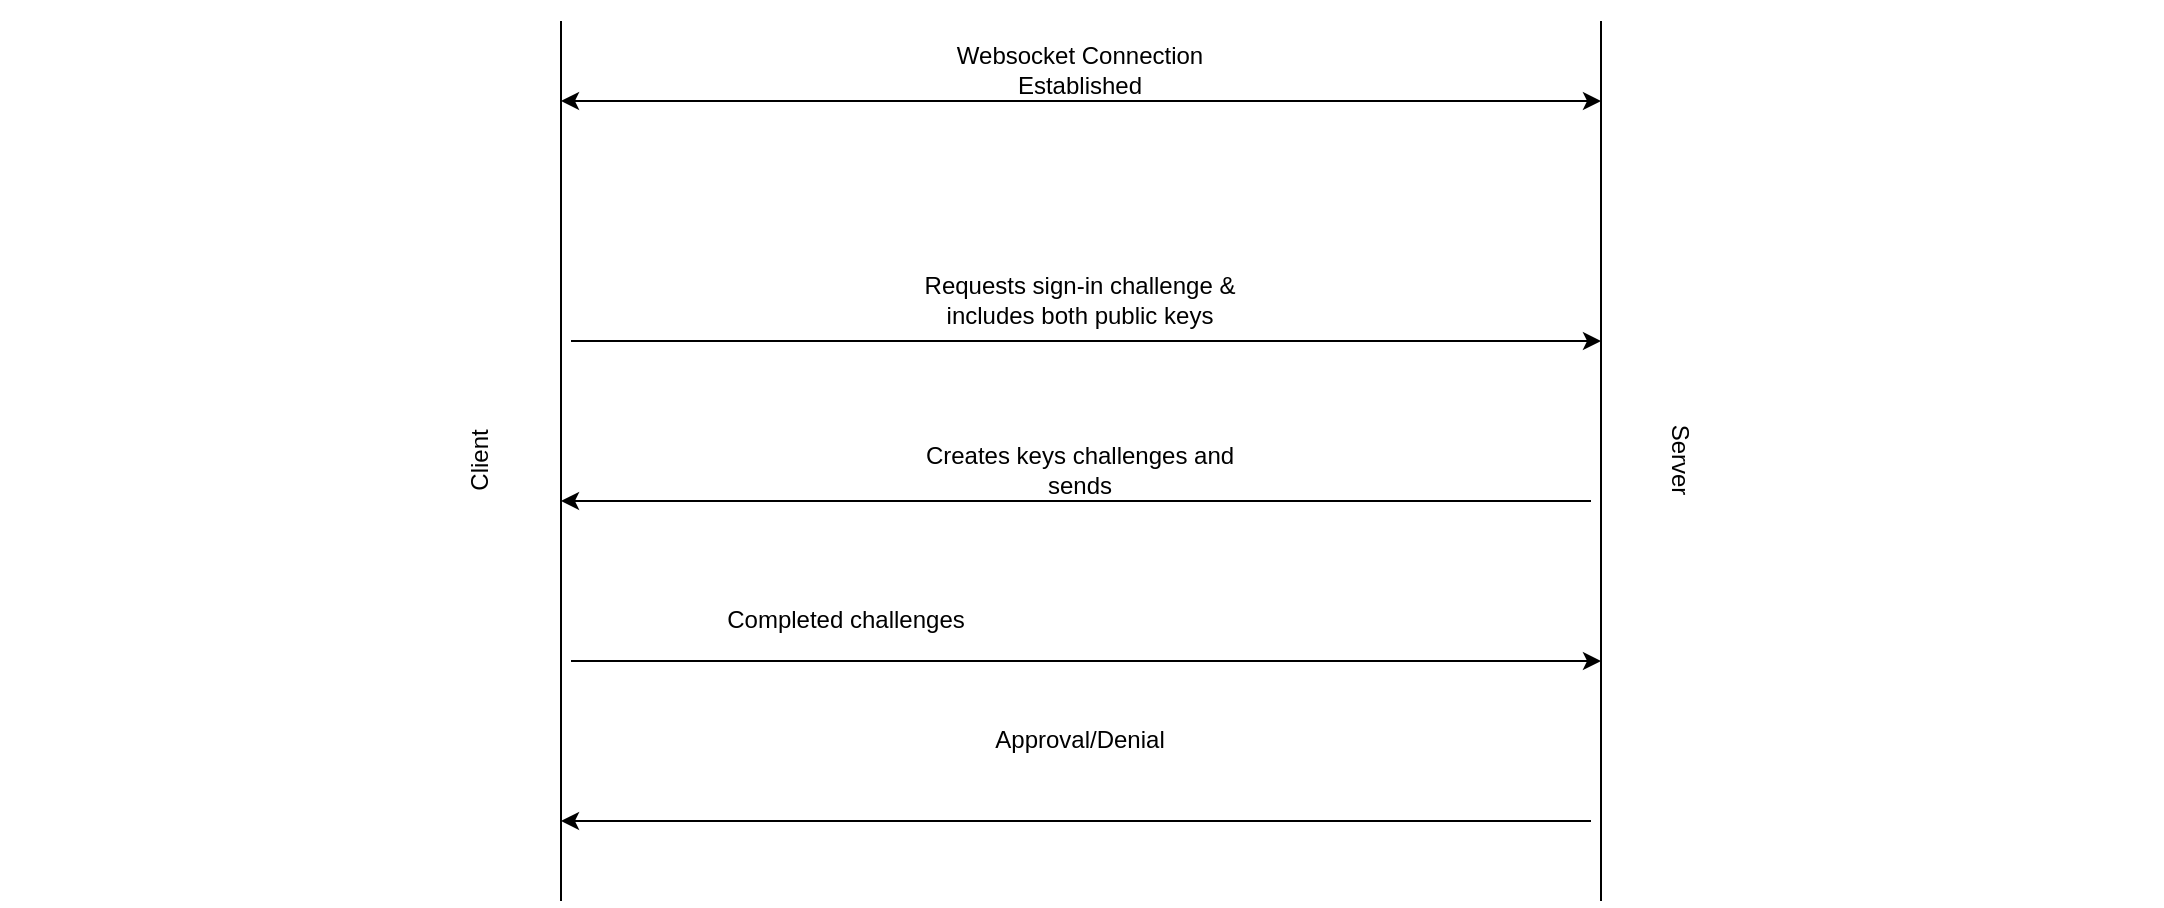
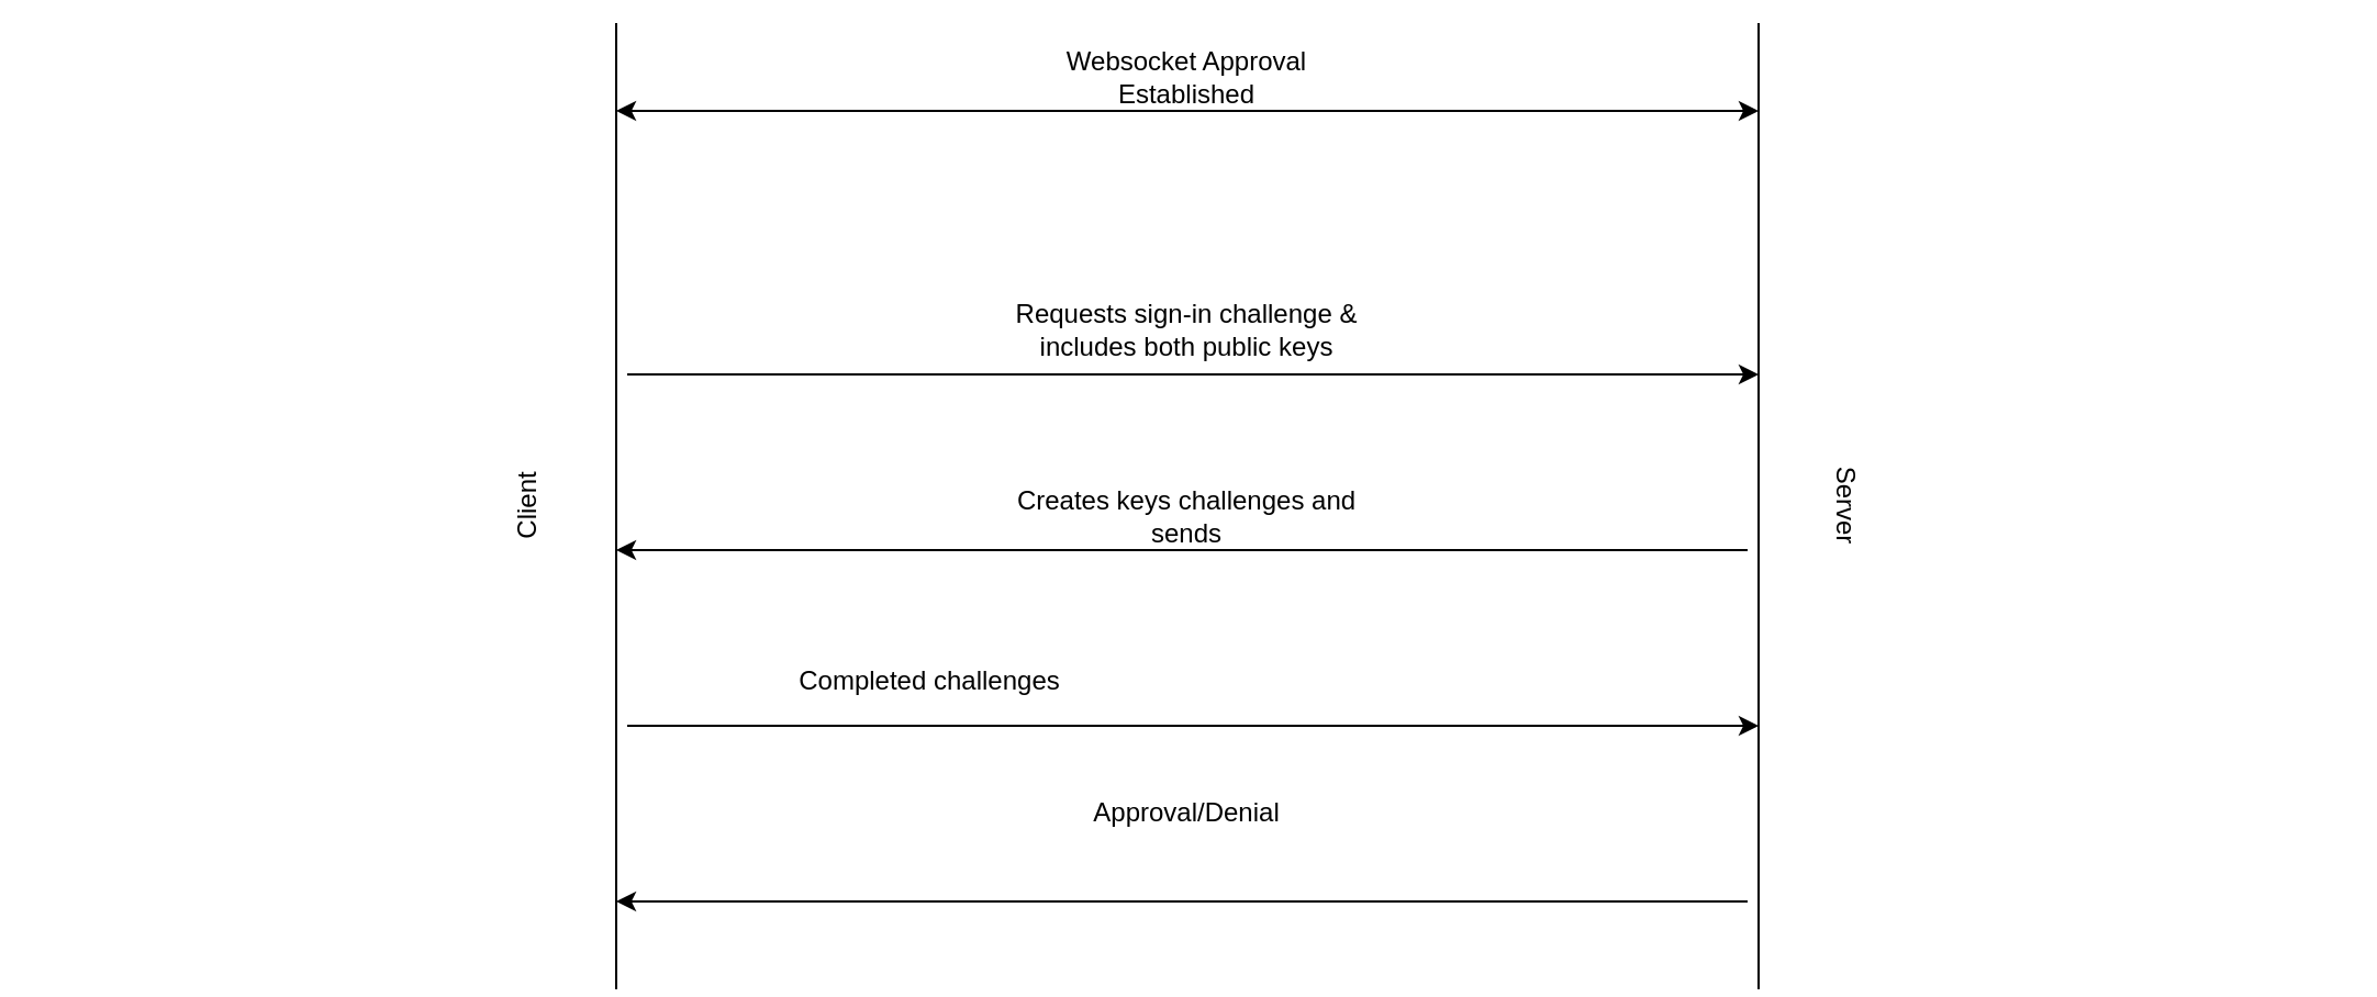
  <mxCell id="0" />
  <mxCell id="1" parent="0" />
  <mxCell id="2" value="" style="endArrow=classic;startArrow=classic;html=1;rounded=0;" edge="1" parent="1"><mxGeometry width="50" height="50" relative="1" as="geometry"><mxPoint x="280" y="50" as="sourcePoint" /><mxPoint x="800" y="50" as="targetPoint" /></mxGeometry></mxCell>
- <mxCell id="3" value="Websocket Connection Established" style="text;html=1;align=center;verticalAlign=middle;whiteSpace=wrap;rounded=0;" vertex="1" parent="1"><mxGeometry x="460" y="20" width="160" height="30" as="geometry" /></mxCell>
+ <mxCell id="3" value="Websocket Approval Established" style="text;html=1;align=center;verticalAlign=middle;whiteSpace=wrap;rounded=0;" vertex="1" parent="1"><mxGeometry x="460" y="20" width="160" height="30" as="geometry" /></mxCell>
  <mxCell id="4" value="" style="endArrow=classic;html=1;rounded=0;" edge="1" parent="1"><mxGeometry width="50" height="50" relative="1" as="geometry"><mxPoint x="285" y="170" as="sourcePoint" /><mxPoint x="800" y="170" as="targetPoint" /></mxGeometry></mxCell>
  <mxCell id="5" value="Requests sign-in challenge &amp;amp; includes both public keys" style="text;html=1;align=center;verticalAlign=middle;whiteSpace=wrap;rounded=0;" vertex="1" parent="1"><mxGeometry x="440" y="130" width="200" height="40" as="geometry" /></mxCell>
  <mxCell id="6" value="" style="endArrow=classic;html=1;rounded=0;" edge="1" parent="1"><mxGeometry width="50" height="50" relative="1" as="geometry"><mxPoint x="795" y="250" as="sourcePoint" /><mxPoint x="280" y="250" as="targetPoint" /></mxGeometry></mxCell>
  <mxCell id="7" value="" style="endArrow=none;html=1;rounded=0;movable=0;resizable=0;rotatable=0;deletable=0;editable=0;locked=1;connectable=0;exitX=1;exitY=1;exitDx=0;exitDy=0;entryX=0;entryY=1;entryDx=0;entryDy=0;" edge="1" parent="1" source="8" target="8"><mxGeometry width="50" height="50" relative="1" as="geometry"><mxPoint x="800" y="810" as="sourcePoint" /><mxPoint x="800" y="10" as="targetPoint" /></mxGeometry></mxCell>
  <mxCell id="8" value="Server" style="text;html=1;align=center;verticalAlign=middle;whiteSpace=wrap;rounded=0;rotation=90;movable=1;resizable=1;rotatable=1;deletable=1;editable=1;locked=0;connectable=1;" vertex="1" parent="1"><mxGeometry x="620" y="190" width="440" height="80" as="geometry" /></mxCell>
  <mxCell id="9" value="" style="endArrow=none;html=1;rounded=0;movable=0;resizable=0;rotatable=0;deletable=0;editable=0;locked=1;connectable=0;exitX=0;exitY=1;exitDx=0;exitDy=0;entryX=1;entryY=1;entryDx=0;entryDy=0;" edge="1" parent="1" source="10" target="10"><mxGeometry width="50" height="50" relative="1" as="geometry"><mxPoint x="280" y="810" as="sourcePoint" /><mxPoint x="280" y="10" as="targetPoint" /></mxGeometry></mxCell>
  <mxCell id="10" value="Client" style="text;html=1;align=center;verticalAlign=middle;whiteSpace=wrap;rounded=0;rotation=-90;movable=1;resizable=1;rotatable=1;deletable=1;editable=1;locked=0;connectable=1;" vertex="1" parent="1"><mxGeometry x="20" y="190" width="440" height="80" as="geometry" /></mxCell>
  <mxCell id="11" value="Creates keys challenges and sends" style="text;html=1;align=center;verticalAlign=middle;whiteSpace=wrap;rounded=0;" vertex="1" parent="1"><mxGeometry x="460" y="220" width="160" height="30" as="geometry" /></mxCell>
  <mxCell id="12" value="" style="endArrow=classic;html=1;rounded=0;" edge="1" parent="1"><mxGeometry width="50" height="50" relative="1" as="geometry"><mxPoint x="285" y="330" as="sourcePoint" /><mxPoint x="800" y="330" as="targetPoint" /></mxGeometry></mxCell>
  <mxCell id="13" value="Completed challenges" style="text;html=1;align=center;verticalAlign=middle;whiteSpace=wrap;rounded=0;" vertex="1" parent="1"><mxGeometry x="322.5" y="290" width="200" height="40" as="geometry" /></mxCell>
  <mxCell id="14" value="" style="endArrow=classic;html=1;rounded=0;" edge="1" parent="1"><mxGeometry width="50" height="50" relative="1" as="geometry"><mxPoint x="795" y="410" as="sourcePoint" /><mxPoint x="280" y="410" as="targetPoint" /></mxGeometry></mxCell>
  <mxCell id="15" value="Approval/Denial" style="text;html=1;align=center;verticalAlign=middle;whiteSpace=wrap;rounded=0;" vertex="1" parent="1"><mxGeometry x="460" y="355" width="160" height="30" as="geometry" /></mxCell>
